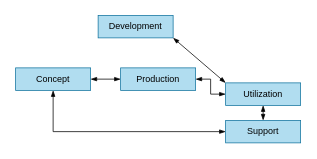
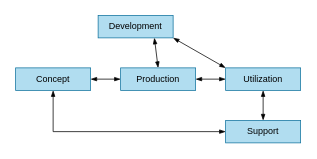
  <mxCell id="0" />
  <mxCell id="1" parent="0" />
  <mxCell id="2" value="Concept" style="text;html=1;align=center;verticalAlign=middle;whiteSpace=wrap;rounded=0;fillColor=#b1ddf0;strokeColor=#10739e;" parent="1" vertex="1"><mxGeometry x="20" y="90" width="100" height="30" as="geometry" /></mxCell>
  <mxCell id="3" value="Production" style="text;html=1;align=center;verticalAlign=middle;whiteSpace=wrap;rounded=0;fillColor=#b1ddf0;strokeColor=#10739e;" parent="1" vertex="1"><mxGeometry x="160" y="90" width="100" height="30" as="geometry" /></mxCell>
  <mxCell id="4" value="" style="endArrow=blockThin;startArrow=blockThin;html=1;rounded=0;startFill=1;endFill=1;edgeStyle=orthogonalEdgeStyle;exitX=1;exitY=0.5;exitDx=0;exitDy=0;entryX=0;entryY=0.5;entryDx=0;entryDy=0;" parent="1" source="2" target="3" edge="1"><mxGeometry width="50" height="50" relative="1" as="geometry"><mxPoint x="130" y="90" as="sourcePoint" /><mxPoint x="180" y="40" as="targetPoint" /></mxGeometry></mxCell>
- <mxCell id="5" value="Utilization" style="text;html=1;align=center;verticalAlign=middle;whiteSpace=wrap;rounded=0;fillColor=#b1ddf0;strokeColor=#10739e;" parent="1" vertex="1"><mxGeometry x="300" y="110" width="100" height="30" as="geometry" /></mxCell>
+ <mxCell id="5" value="Utilization" style="text;html=1;align=center;verticalAlign=middle;whiteSpace=wrap;rounded=0;fillColor=#b1ddf0;strokeColor=#10739e;" parent="1" vertex="1"><mxGeometry x="300" y="90" width="100" height="30" as="geometry" /></mxCell>
  <mxCell id="6" value="Support" style="text;html=1;align=center;verticalAlign=middle;whiteSpace=wrap;rounded=0;fillColor=#b1ddf0;strokeColor=#10739e;" parent="1" vertex="1"><mxGeometry x="300" y="160" width="100" height="30" as="geometry" /></mxCell>
  <mxCell id="7" value="Development" style="text;html=1;align=center;verticalAlign=middle;whiteSpace=wrap;rounded=0;fillColor=#b1ddf0;strokeColor=#10739e;" parent="1" vertex="1"><mxGeometry x="130" y="20" width="100" height="30" as="geometry" /></mxCell>
  <mxCell id="8" value="" style="endArrow=blockThin;startArrow=blockThin;html=1;rounded=0;startFill=1;endFill=1;edgeStyle=orthogonalEdgeStyle;exitX=1;exitY=0.5;exitDx=0;exitDy=0;entryX=0;entryY=0.5;entryDx=0;entryDy=0;" parent="1" source="3" target="5" edge="1"><mxGeometry width="50" height="50" relative="1" as="geometry"><mxPoint x="130" y="115" as="sourcePoint" /><mxPoint x="170" y="115" as="targetPoint" /></mxGeometry></mxCell>
  <mxCell id="9" value="" style="endArrow=blockThin;startArrow=blockThin;html=1;rounded=0;startFill=1;endFill=1;edgeStyle=orthogonalEdgeStyle;exitX=0.5;exitY=0;exitDx=0;exitDy=0;entryX=0.5;entryY=1;entryDx=0;entryDy=0;" parent="1" source="6" target="5" edge="1"><mxGeometry width="50" height="50" relative="1" as="geometry"><mxPoint x="410" y="115" as="sourcePoint" /><mxPoint x="450" y="115" as="targetPoint" /></mxGeometry></mxCell>
  <mxCell id="10" value="" style="endArrow=blockThin;startArrow=blockThin;html=1;rounded=0;startFill=1;endFill=1;edgeStyle=orthogonalEdgeStyle;entryX=0.5;entryY=1;entryDx=0;entryDy=0;" parent="1" source="6" target="2" edge="1"><mxGeometry width="50" height="50" relative="1" as="geometry"><mxPoint x="360" y="170" as="sourcePoint" /><mxPoint x="360" y="130" as="targetPoint" /></mxGeometry></mxCell>
  <mxCell id="11" value="" style="endArrow=blockThin;startArrow=blockThin;html=1;rounded=0;startFill=1;endFill=1;entryX=1;entryY=1;entryDx=0;entryDy=0;exitX=0;exitY=0;exitDx=0;exitDy=0;" parent="1" source="5" target="7" edge="1"><mxGeometry width="50" height="50" relative="1" as="geometry"><mxPoint x="310" y="185" as="sourcePoint" /><mxPoint x="80" y="130" as="targetPoint" /></mxGeometry></mxCell>
+ <mxCell id="12" value="" style="endArrow=blockThin;startArrow=blockThin;html=1;rounded=0;startFill=1;endFill=1;exitX=0.5;exitY=0;exitDx=0;exitDy=0;entryX=0.75;entryY=1;entryDx=0;entryDy=0;" parent="1" source="3" target="7" edge="1"><mxGeometry width="50" height="50" relative="1" as="geometry"><mxPoint x="310" y="100" as="sourcePoint" /><mxPoint x="190" y="60" as="targetPoint" /></mxGeometry></mxCell>
